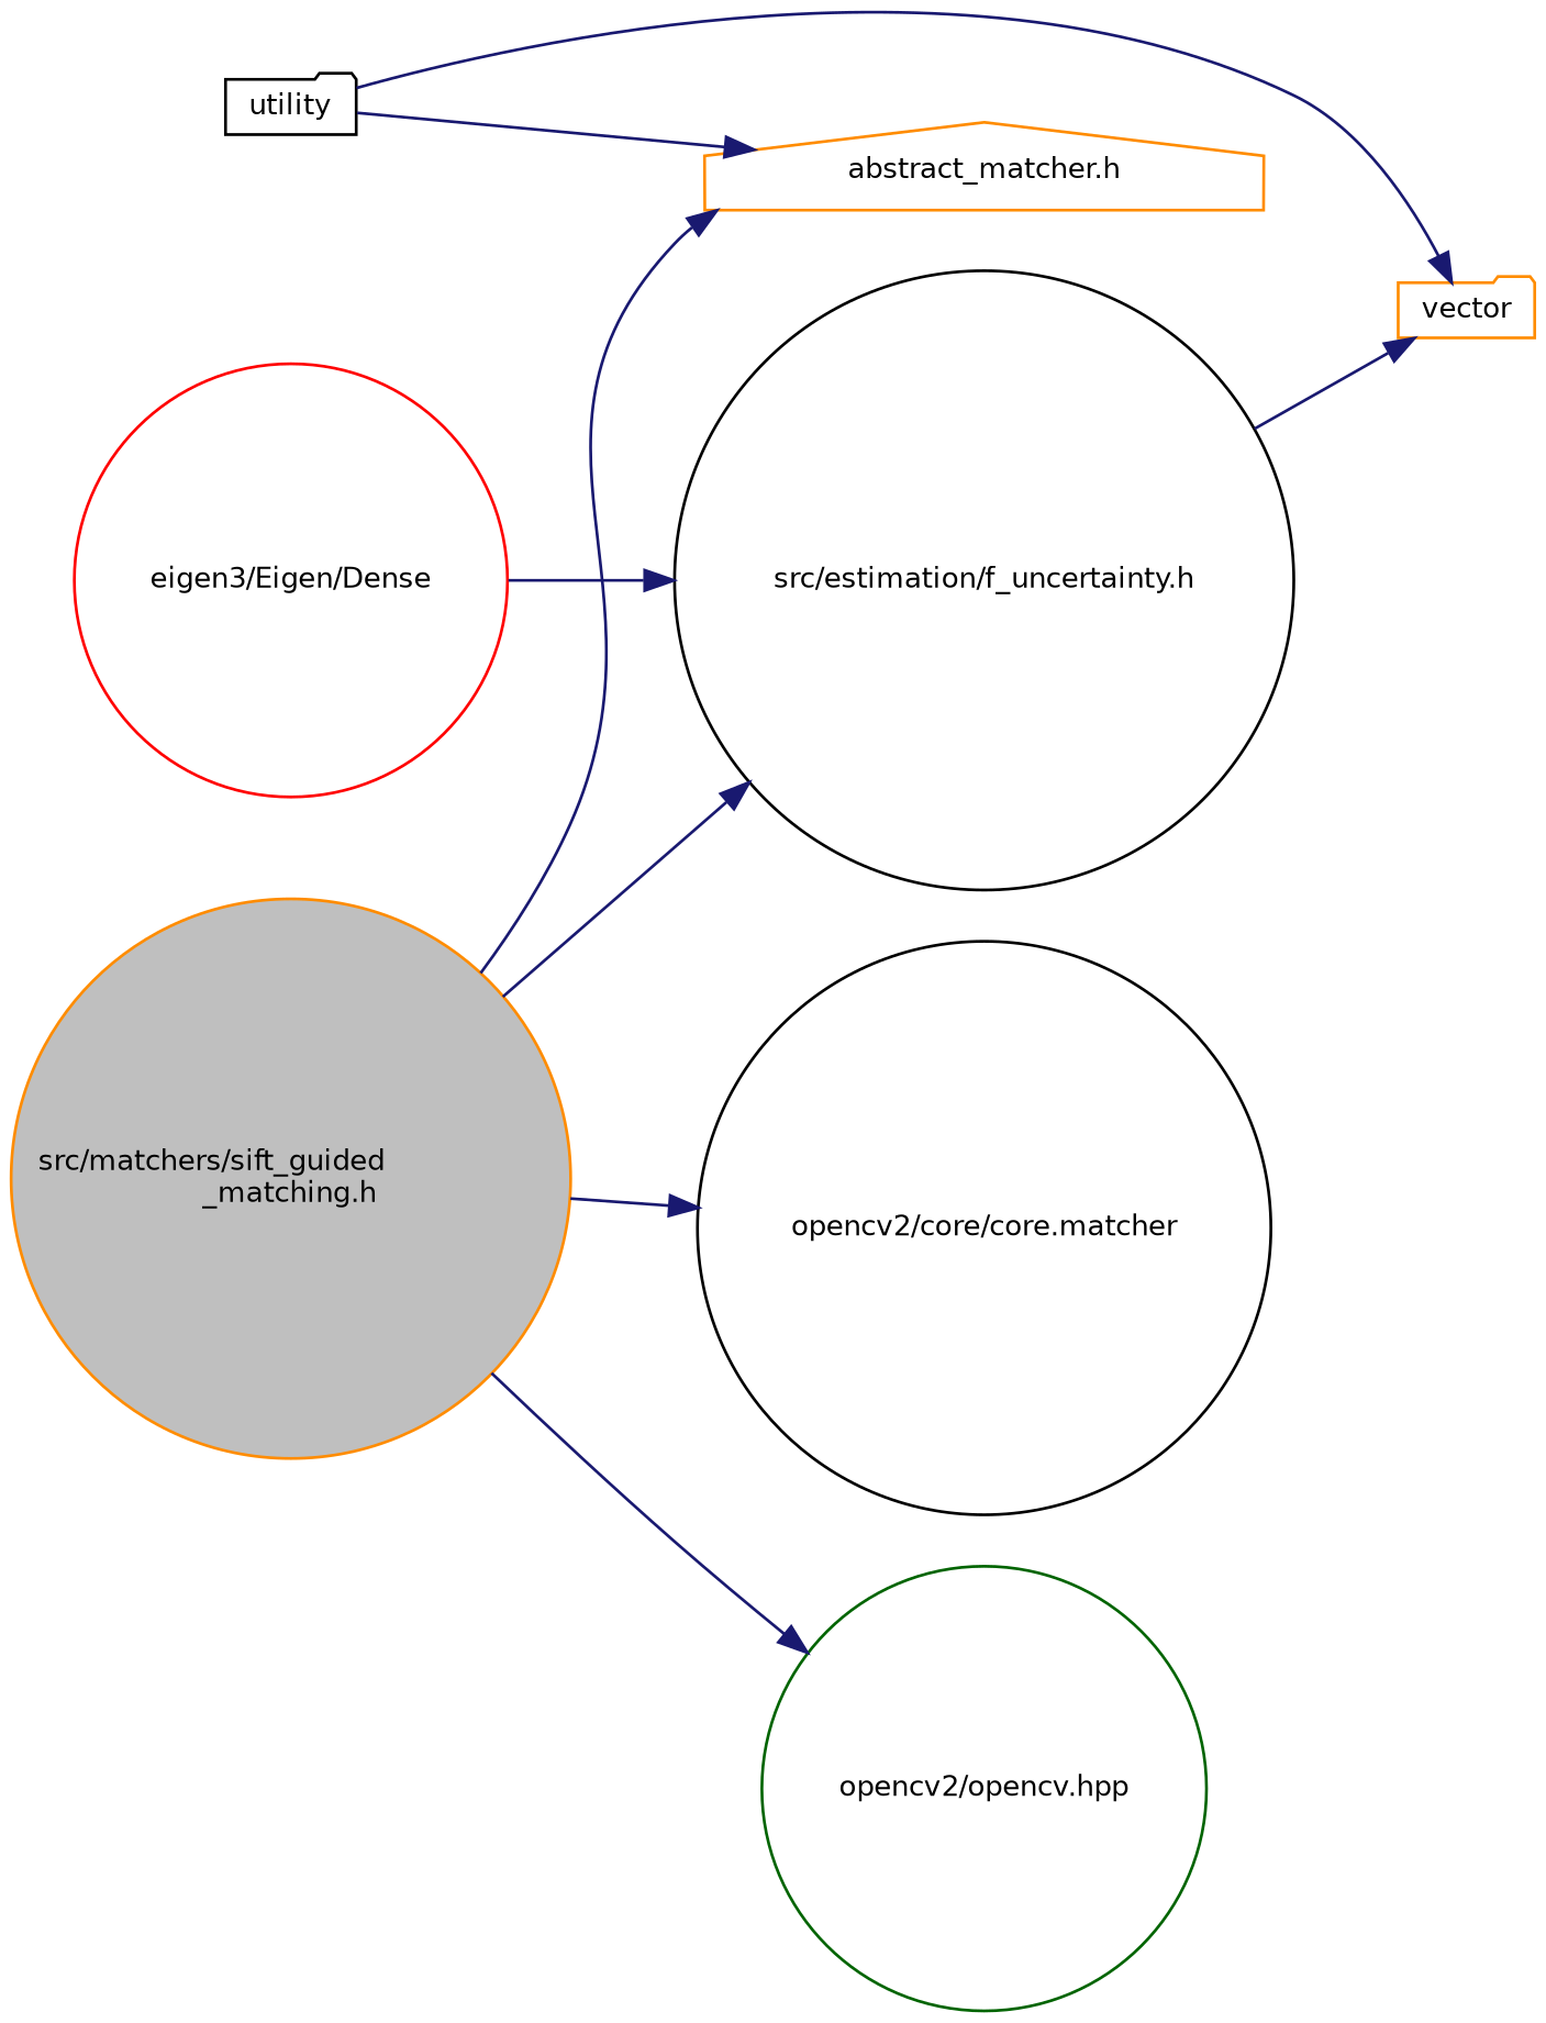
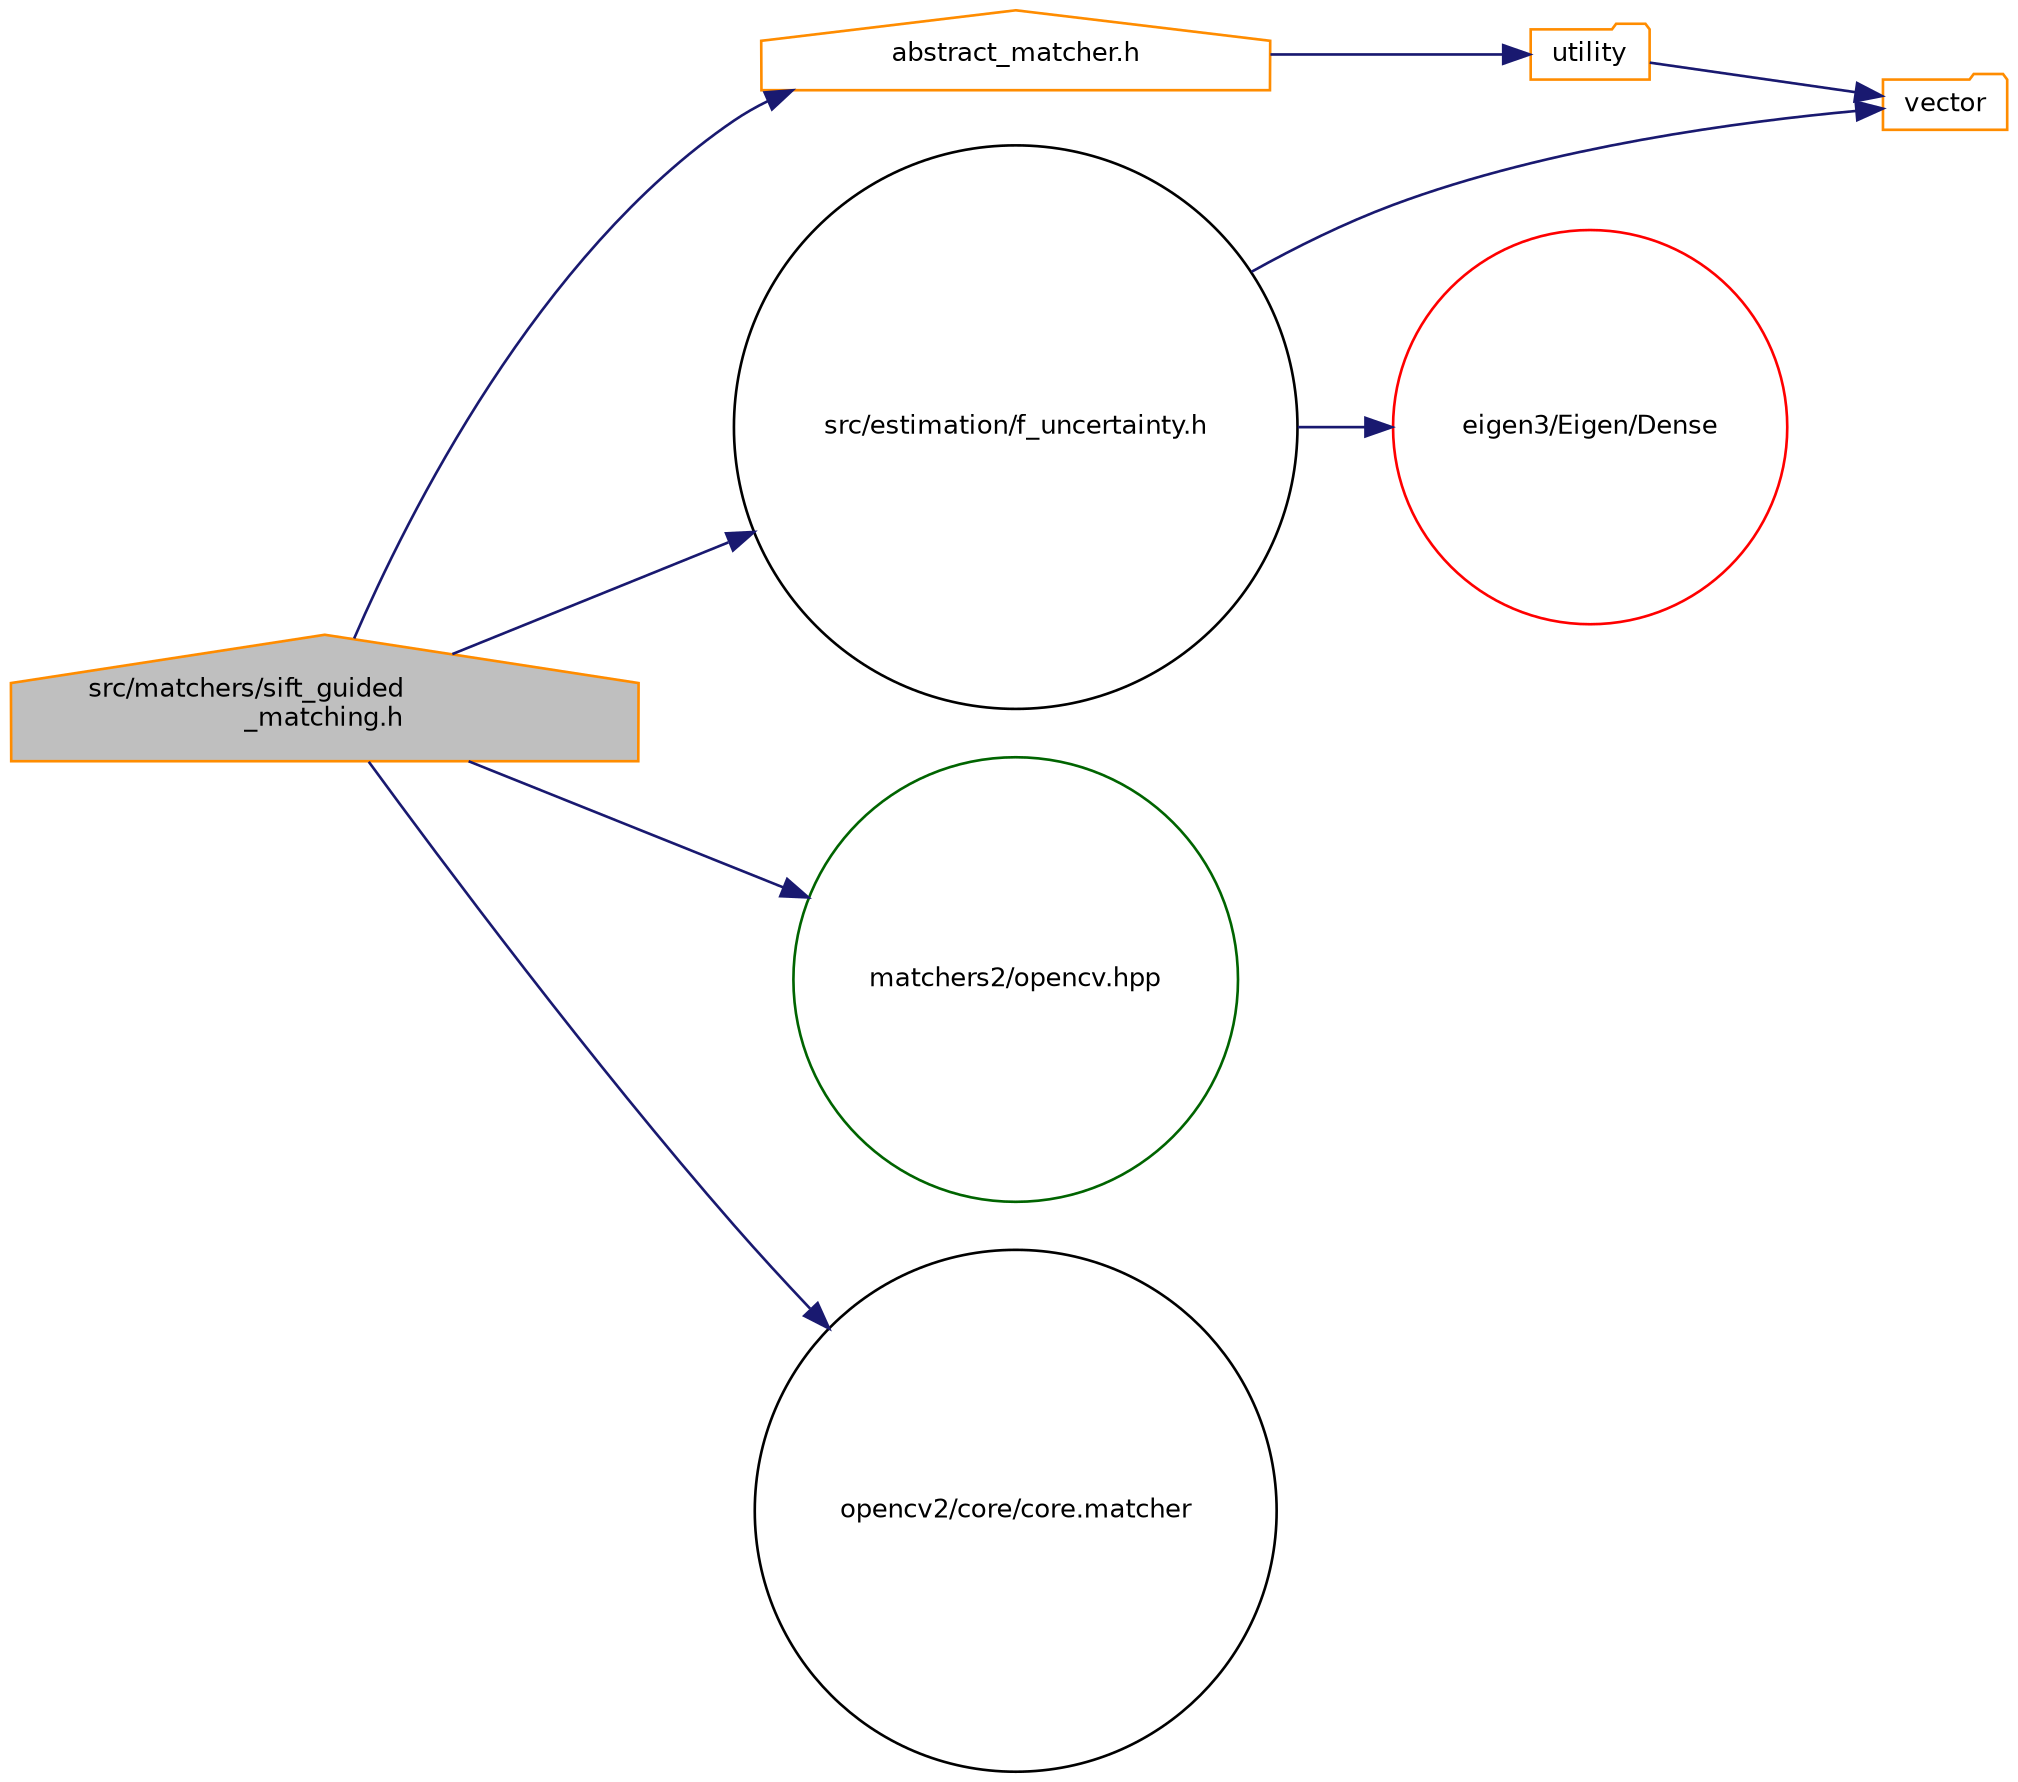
  digraph {
    rankdir=LR
    node [color=darkorange fillcolor=white fontname=Helvetica fontsize=10 shape=circle style=filled]
    edge [color=midnightblue fontname=Helvetica fontsize=10 labelfontname=Helvetica labelfontsize=10 style=solid]
-   n1 [fillcolor=grey75 fontcolor=black height=0.2 label="src/matchers/sift_guided\l_matching.h" width=0.4]
+   n1 [fillcolor=grey75 fontcolor=black height=0.2 label="src/matchers/sift_guided\l_matching.h" shape=house width=0.4]
    n2 [height=0.2 label="abstract_matcher.h" shape=house width=0.4]
    n3 [color=black height=0.2 label="src/estimation/f_uncertainty.h" width=0.4]
-   n4 [color=darkgreen height=0.2 label="opencv2/opencv.hpp" width=0.4]
+   n4 [color=darkgreen height=0.2 label="matchers2/opencv.hpp" width=0.4]
    n5 [color=black height=0.2 label="opencv2/core/core.matcher" width=0.4]
-   n6 [color=black height=0.2 label=utility shape=folder width=0.4]
+   n6 [height=0.2 label=utility shape=folder width=0.4]
    n7 [height=0.2 label=vector shape=folder width=0.4]
    n8 [color=red height=0.2 label="eigen3/Eigen/Dense" width=0.4]
    n1 -> n2
    n1 -> n3
    n1 -> n4
    n1 -> n5
-   n6 -> n2
+   n2 -> n6
    n3 -> n7
-   n8 -> n3
+   n3 -> n8
    n6 -> n7
  }
